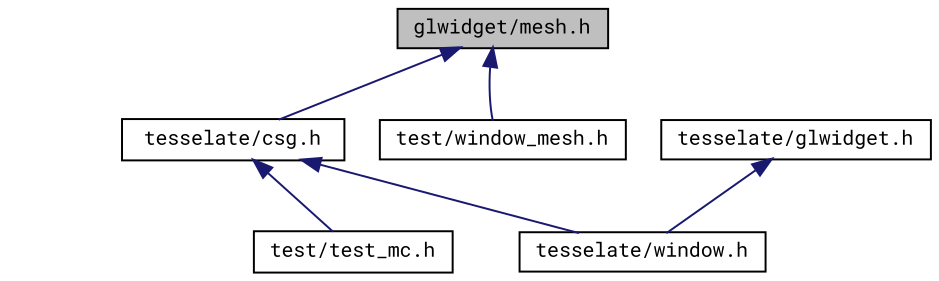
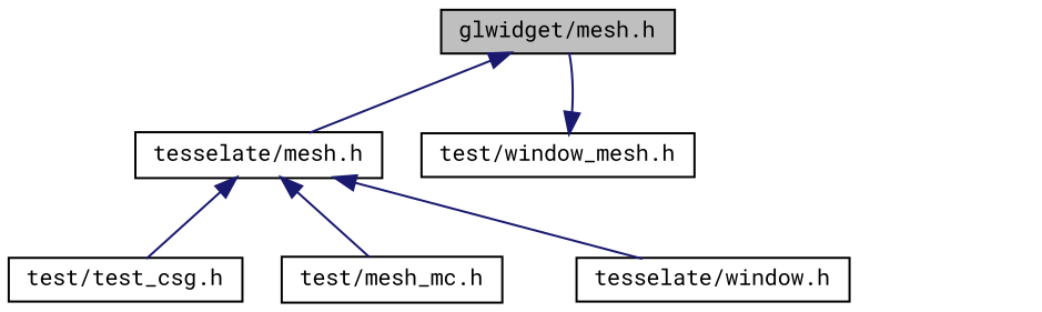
  digraph {
    fontname="Roboto Mono"
    node [color=black fillcolor=white fontname="Roboto Mono" fontsize=10 shape=record style=filled]
    edge [color=midnightblue dir=back fontname="Roboto Mono" fontsize=10 labelfontname=Helvetica labelfontsize=10 style=solid]
    n1 [fillcolor=grey75 fontcolor=black height=0.2 label="glwidget/mesh.h" width=0.4]
-   n2 [height=0.2 label="tesselate/csg.h" width=0.4]
+   n2 [height=0.2 label="tesselate/mesh.h" width=0.4]
    n3 [height=0.2 label="test/window_mesh.h" width=0.4]
-   n5 [height=0.2 label="test/test_mc.h" width=0.4]
+   n4 [height=0.2 label="test/test_csg.h" width=0.4]
+   n5 [height=0.2 label="test/mesh_mc.h" width=0.4]
    n6 [height=0.2 label="tesselate/window.h" width=0.4]
-   n7 [height=0.2 label="tesselate/glwidget.h" width=0.4]
    n1 -> n2
-   n1 -> n3
+   n3 -> n1
+   n2 -> n4
    n2 -> n5
    n2 -> n6
-   n7 -> n6
  }
